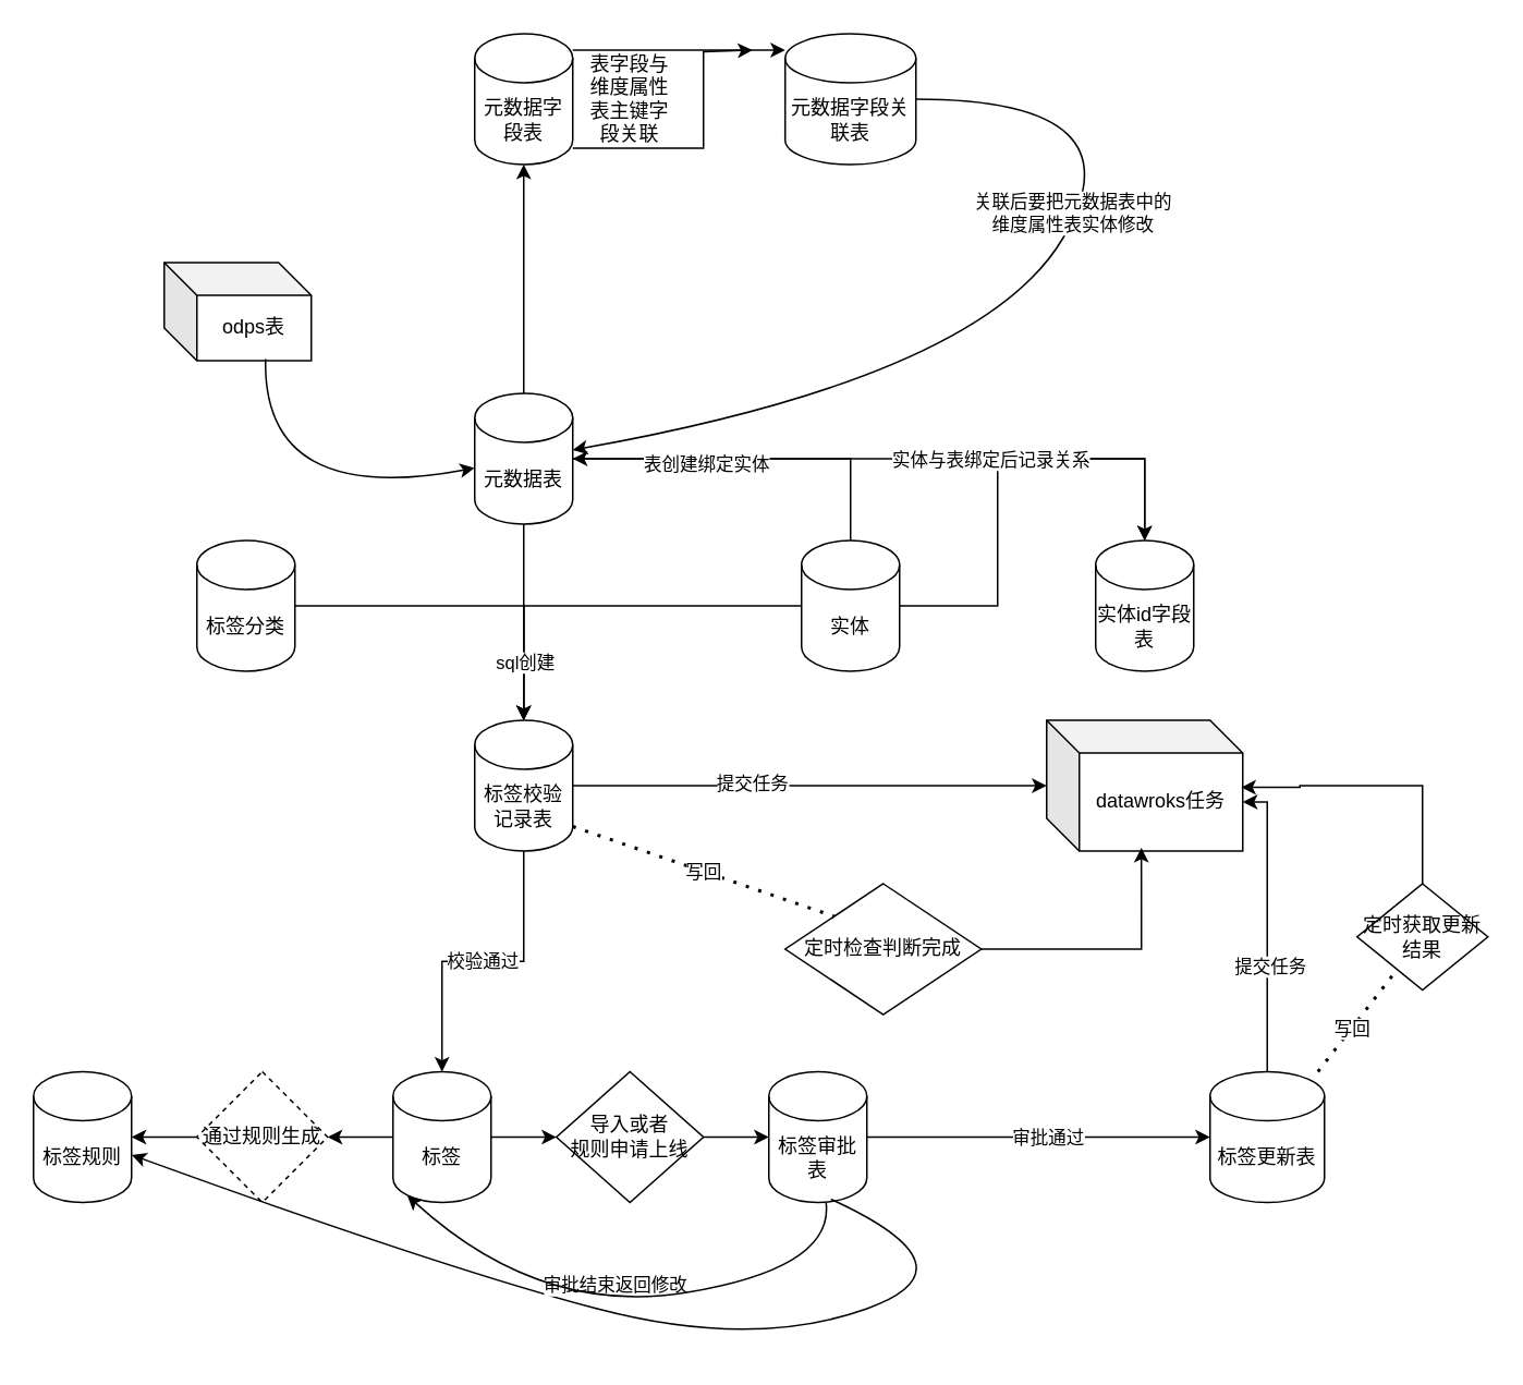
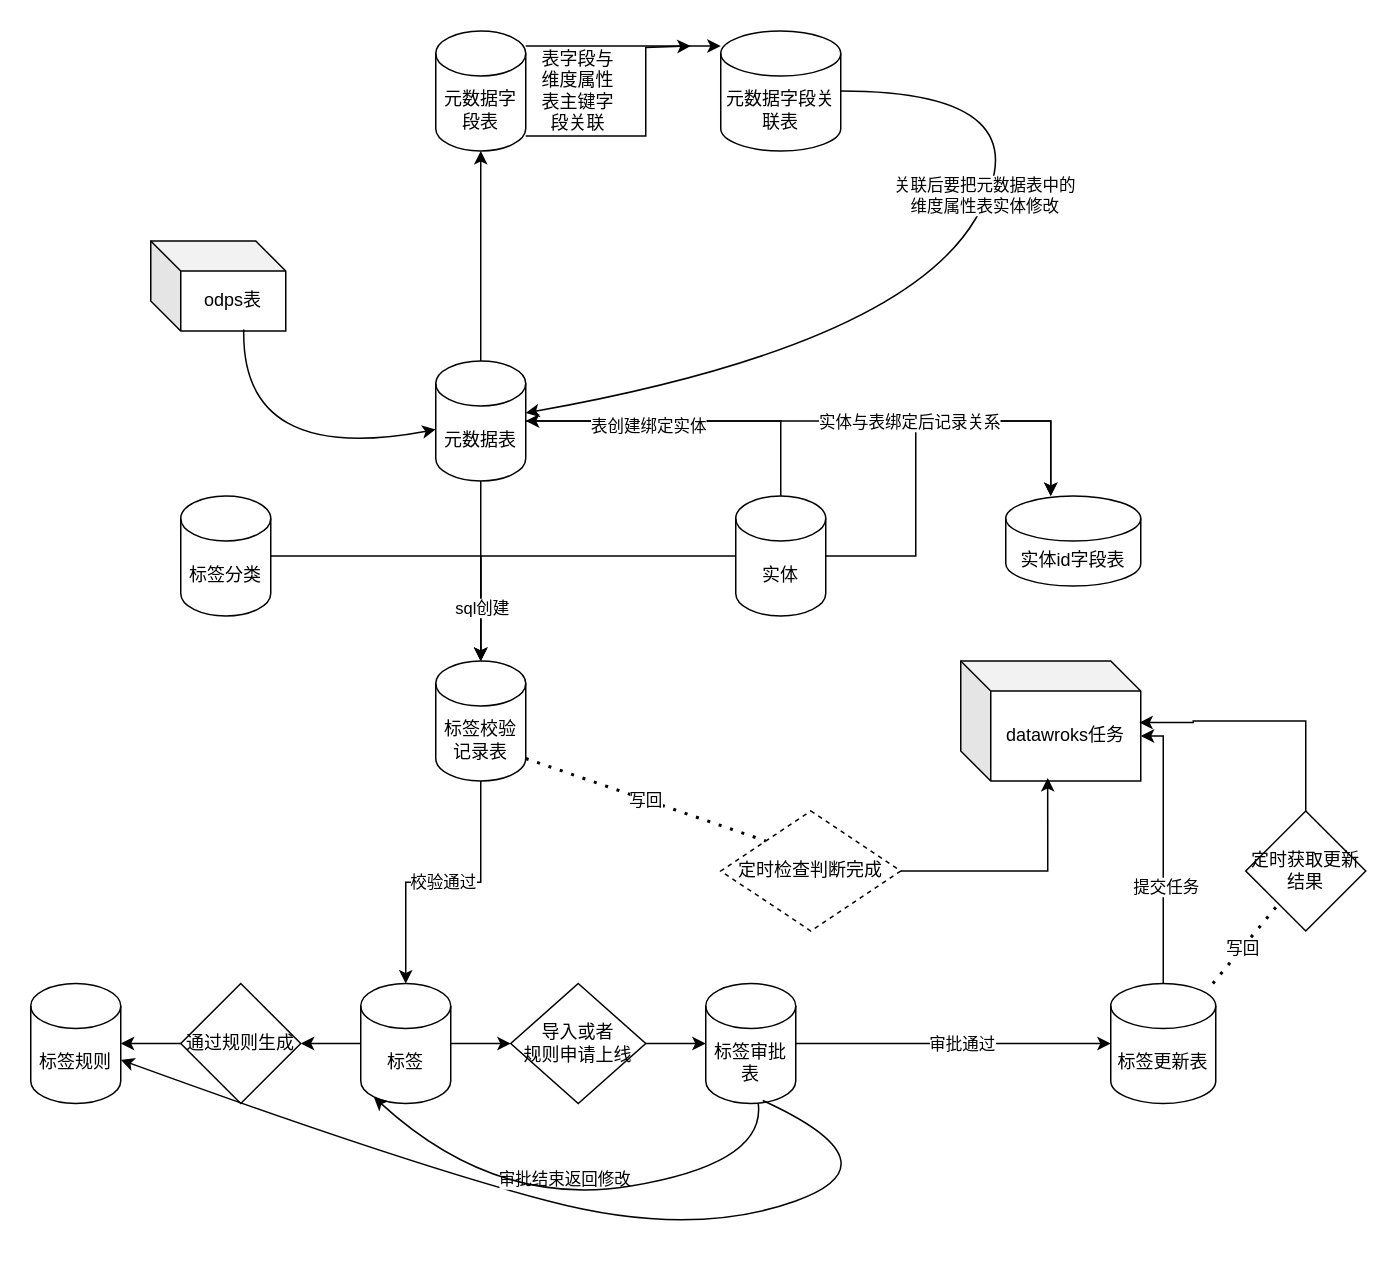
  <mxCell id="0" />
  <mxCell id="1" parent="0" />
  <mxCell id="2" value="odps表" style="shape=cube;whiteSpace=wrap;html=1;boundedLbl=1;backgroundOutline=1;darkOpacity=0.05;darkOpacity2=0.1;" parent="1" vertex="1"><mxGeometry x="100" y="160" width="90" height="60" as="geometry" /></mxCell>
  <mxCell id="3" style="edgeStyle=orthogonalEdgeStyle;rounded=0;orthogonalLoop=1;jettySize=auto;html=1;" parent="1" source="6" target="12" edge="1"><mxGeometry relative="1" as="geometry"><Array as="points"><mxPoint x="520" y="280" /></Array></mxGeometry></mxCell>
  <mxCell id="4" style="edgeStyle=orthogonalEdgeStyle;rounded=0;orthogonalLoop=1;jettySize=auto;html=1;" parent="1" source="6" target="36" edge="1"><mxGeometry relative="1" as="geometry" /></mxCell>
  <mxCell id="5" style="edgeStyle=orthogonalEdgeStyle;rounded=0;orthogonalLoop=1;jettySize=auto;html=1;" parent="1" source="6" target="49" edge="1"><mxGeometry relative="1" as="geometry"><Array as="points"><mxPoint x="610" y="370" /><mxPoint x="610" y="280" /><mxPoint x="700" y="280" /></Array></mxGeometry></mxCell>
  <mxCell id="6" value="实体" style="shape=cylinder3;whiteSpace=wrap;html=1;boundedLbl=1;backgroundOutline=1;size=15;" parent="1" vertex="1"><mxGeometry x="490" y="330" width="60" height="80" as="geometry" /></mxCell>
  <mxCell id="7" style="edgeStyle=orthogonalEdgeStyle;rounded=0;orthogonalLoop=1;jettySize=auto;html=1;" parent="1" source="12" target="36" edge="1"><mxGeometry relative="1" as="geometry" /></mxCell>
  <mxCell id="8" style="edgeStyle=orthogonalEdgeStyle;rounded=0;orthogonalLoop=1;jettySize=auto;html=1;" parent="1" source="12" target="49" edge="1"><mxGeometry relative="1" as="geometry"><Array as="points"><mxPoint x="700" y="280" /></Array></mxGeometry></mxCell>
  <mxCell id="9" value="实体与表绑定后记录关系" style="edgeLabel;html=1;align=center;verticalAlign=middle;resizable=0;points=[];" parent="8" vertex="1" connectable="0"><mxGeometry x="0.275" relative="1" as="geometry"><mxPoint as="offset" /></mxGeometry></mxCell>
  <mxCell id="10" value="表创建绑定实体" style="edgeLabel;html=1;align=center;verticalAlign=middle;resizable=0;points=[];" parent="8" vertex="1" connectable="0"><mxGeometry x="-0.595" y="-3" relative="1" as="geometry"><mxPoint as="offset" /></mxGeometry></mxCell>
  <mxCell id="11" style="edgeStyle=orthogonalEdgeStyle;rounded=0;orthogonalLoop=1;jettySize=auto;html=1;" edge="1" parent="1" source="12" target="52"><mxGeometry relative="1" as="geometry" /></mxCell>
  <mxCell id="12" value="元数据表" style="shape=cylinder3;whiteSpace=wrap;html=1;boundedLbl=1;backgroundOutline=1;size=15;" parent="1" vertex="1"><mxGeometry x="290" y="240" width="60" height="80" as="geometry" /></mxCell>
  <mxCell id="13" value="" style="curved=1;endArrow=classic;html=1;rounded=0;exitX=0.689;exitY=0.983;exitDx=0;exitDy=0;exitPerimeter=0;" parent="1" source="2" target="12" edge="1"><mxGeometry width="50" height="50" relative="1" as="geometry"><mxPoint x="210" y="270" as="sourcePoint" /><mxPoint x="260" y="220" as="targetPoint" /><Array as="points"><mxPoint x="160" y="310" /></Array></mxGeometry></mxCell>
  <mxCell id="14" value="元数据字段关联表" style="shape=cylinder3;whiteSpace=wrap;html=1;boundedLbl=1;backgroundOutline=1;size=15;" parent="1" vertex="1"><mxGeometry x="480" y="20" width="80" height="80" as="geometry" /></mxCell>
  <mxCell id="15" value="" style="curved=1;endArrow=classic;html=1;rounded=0;" parent="1" source="14" target="12" edge="1"><mxGeometry width="50" height="50" relative="1" as="geometry"><mxPoint x="540" y="150" as="sourcePoint" /><mxPoint x="320" y="175.806" as="targetPoint" /><Array as="points"><mxPoint x="700" y="60" /><mxPoint x="600" y="230" /></Array></mxGeometry></mxCell>
  <mxCell id="16" value="关联后要把元数据表中的&lt;div&gt;维度属性表实体修改&lt;/div&gt;" style="edgeLabel;html=1;align=center;verticalAlign=middle;resizable=0;points=[];" parent="15" vertex="1" connectable="0"><mxGeometry x="-0.25" y="-3" relative="1" as="geometry"><mxPoint as="offset" /></mxGeometry></mxCell>
  <mxCell id="17" value="" style="edgeStyle=orthogonalEdgeStyle;rounded=0;orthogonalLoop=1;jettySize=auto;html=1;" parent="1" source="19" target="22" edge="1"><mxGeometry relative="1" as="geometry" /></mxCell>
  <mxCell id="18" value="" style="edgeStyle=orthogonalEdgeStyle;rounded=0;orthogonalLoop=1;jettySize=auto;html=1;" parent="1" source="19" target="25" edge="1"><mxGeometry relative="1" as="geometry" /></mxCell>
  <mxCell id="19" value="标签" style="shape=cylinder3;whiteSpace=wrap;html=1;boundedLbl=1;backgroundOutline=1;size=15;" parent="1" vertex="1"><mxGeometry x="240" y="655" width="60" height="80" as="geometry" /></mxCell>
  <mxCell id="20" value="标签规则" style="shape=cylinder3;whiteSpace=wrap;html=1;boundedLbl=1;backgroundOutline=1;size=15;" parent="1" vertex="1"><mxGeometry x="20" y="655" width="60" height="80" as="geometry" /></mxCell>
  <mxCell id="21" value="" style="edgeStyle=orthogonalEdgeStyle;rounded=0;orthogonalLoop=1;jettySize=auto;html=1;" parent="1" source="22" target="20" edge="1"><mxGeometry relative="1" as="geometry" /></mxCell>
- <mxCell id="22" value="通过规则生成" style="rhombus;whiteSpace=wrap;html=1;dashed=1;" parent="1" vertex="1"><mxGeometry x="120" y="655" width="80" height="80" as="geometry" /></mxCell>
+ <mxCell id="22" value="通过规则生成" style="rhombus;whiteSpace=wrap;html=1;" parent="1" vertex="1"><mxGeometry x="120" y="655" width="80" height="80" as="geometry" /></mxCell>
  <mxCell id="23" value="标签审批表" style="shape=cylinder3;whiteSpace=wrap;html=1;boundedLbl=1;backgroundOutline=1;size=15;" parent="1" vertex="1"><mxGeometry x="470" y="655" width="60" height="80" as="geometry" /></mxCell>
  <mxCell id="24" value="" style="edgeStyle=orthogonalEdgeStyle;rounded=0;orthogonalLoop=1;jettySize=auto;html=1;" parent="1" source="25" target="23" edge="1"><mxGeometry relative="1" as="geometry" /></mxCell>
  <mxCell id="25" value="导入或者&lt;div&gt;规则申请上线&lt;/div&gt;" style="rhombus;whiteSpace=wrap;html=1;" parent="1" vertex="1"><mxGeometry x="340" y="655" width="90" height="80" as="geometry" /></mxCell>
  <mxCell id="26" value="" style="curved=1;endArrow=classic;html=1;rounded=0;exitX=0.633;exitY=0.975;exitDx=0;exitDy=0;exitPerimeter=0;" parent="1" source="23" target="20" edge="1"><mxGeometry width="50" height="50" relative="1" as="geometry"><mxPoint x="550" y="775" as="sourcePoint" /><mxPoint x="600" y="725" as="targetPoint" /><Array as="points"><mxPoint x="600" y="775" /><mxPoint x="460" y="825" /><mxPoint x="270" y="775" /></Array></mxGeometry></mxCell>
  <mxCell id="27" value="审批结束返回修改" style="edgeLabel;html=1;align=center;verticalAlign=middle;resizable=0;points=[];" parent="26" vertex="1" connectable="0"><mxGeometry x="0.056" y="-17" relative="1" as="geometry"><mxPoint as="offset" /></mxGeometry></mxCell>
  <mxCell id="28" value="" style="curved=1;endArrow=classic;html=1;rounded=0;entryX=0.145;entryY=1;entryDx=0;entryDy=-4.35;entryPerimeter=0;" parent="1" source="23" target="19" edge="1"><mxGeometry width="50" height="50" relative="1" as="geometry"><mxPoint x="480" y="715" as="sourcePoint" /><mxPoint x="510" y="725" as="targetPoint" /><Array as="points"><mxPoint x="510" y="775" /><mxPoint x="330" y="805" /></Array></mxGeometry></mxCell>
  <mxCell id="29" value="标签分类" style="shape=cylinder3;whiteSpace=wrap;html=1;boundedLbl=1;backgroundOutline=1;size=15;" parent="1" vertex="1"><mxGeometry x="120" y="330" width="60" height="80" as="geometry" /></mxCell>
  <mxCell id="30" value="标签更新表" style="shape=cylinder3;whiteSpace=wrap;html=1;boundedLbl=1;backgroundOutline=1;size=15;" parent="1" vertex="1"><mxGeometry x="740" y="655" width="70" height="80" as="geometry" /></mxCell>
  <mxCell id="31" style="edgeStyle=orthogonalEdgeStyle;rounded=0;orthogonalLoop=1;jettySize=auto;html=1;" parent="1" source="23" target="30" edge="1"><mxGeometry relative="1" as="geometry" /></mxCell>
  <mxCell id="32" value="审批通过" style="edgeLabel;html=1;align=center;verticalAlign=middle;resizable=0;points=[];" parent="31" vertex="1" connectable="0"><mxGeometry x="0.429" y="1" relative="1" as="geometry"><mxPoint x="-40" y="1" as="offset" /></mxGeometry></mxCell>
- <mxCell id="33" style="edgeStyle=orthogonalEdgeStyle;rounded=0;orthogonalLoop=1;jettySize=auto;html=1;" parent="1" source="36" target="39" edge="1"><mxGeometry relative="1" as="geometry" /></mxCell>
- <mxCell id="34" value="提交任务" style="edgeLabel;html=1;align=center;verticalAlign=middle;resizable=0;points=[];" parent="33" vertex="1" connectable="0"><mxGeometry x="-0.248" y="2" relative="1" as="geometry"><mxPoint as="offset" /></mxGeometry></mxCell>
  <mxCell id="35" value="校验通过" style="edgeStyle=orthogonalEdgeStyle;rounded=0;orthogonalLoop=1;jettySize=auto;html=1;" parent="1" source="36" target="19" edge="1"><mxGeometry relative="1" as="geometry" /></mxCell>
  <mxCell id="36" value="标签校验记录表" style="shape=cylinder3;whiteSpace=wrap;html=1;boundedLbl=1;backgroundOutline=1;size=15;" parent="1" vertex="1"><mxGeometry x="290" y="440" width="60" height="80" as="geometry" /></mxCell>
  <mxCell id="37" style="edgeStyle=orthogonalEdgeStyle;rounded=0;orthogonalLoop=1;jettySize=auto;html=1;entryX=0.5;entryY=0;entryDx=0;entryDy=0;entryPerimeter=0;" parent="1" source="29" target="36" edge="1"><mxGeometry relative="1" as="geometry" /></mxCell>
  <mxCell id="38" value="sql创建" style="edgeLabel;html=1;align=center;verticalAlign=middle;resizable=0;points=[];" parent="37" vertex="1" connectable="0"><mxGeometry x="0.657" relative="1" as="geometry"><mxPoint as="offset" /></mxGeometry></mxCell>
  <mxCell id="39" value="datawroks任务" style="shape=cube;whiteSpace=wrap;html=1;boundedLbl=1;backgroundOutline=1;darkOpacity=0.05;darkOpacity2=0.1;" parent="1" vertex="1"><mxGeometry x="640" y="440" width="120" height="80" as="geometry" /></mxCell>
- <mxCell id="40" value="定时检查判断完成" style="rhombus;whiteSpace=wrap;html=1;" parent="1" vertex="1"><mxGeometry x="480" y="540" width="120" height="80" as="geometry" /></mxCell>
+ <mxCell id="40" value="定时检查判断完成" style="rhombus;whiteSpace=wrap;html=1;dashed=1;" parent="1" vertex="1"><mxGeometry x="480" y="540" width="120" height="80" as="geometry" /></mxCell>
  <mxCell id="41" value="写回" style="endArrow=none;dashed=1;html=1;dashPattern=1 3;strokeWidth=2;rounded=0;entryX=0;entryY=0;entryDx=0;entryDy=0;exitX=1;exitY=1;exitDx=0;exitDy=-15;exitPerimeter=0;" parent="1" source="36" target="40" edge="1"><mxGeometry width="50" height="50" relative="1" as="geometry"><mxPoint x="530" y="580" as="sourcePoint" /><mxPoint x="580" y="530" as="targetPoint" /></mxGeometry></mxCell>
  <mxCell id="42" style="edgeStyle=orthogonalEdgeStyle;rounded=0;orthogonalLoop=1;jettySize=auto;html=1;entryX=0.483;entryY=0.975;entryDx=0;entryDy=0;entryPerimeter=0;" parent="1" source="40" target="39" edge="1"><mxGeometry relative="1" as="geometry" /></mxCell>
  <mxCell id="43" style="edgeStyle=orthogonalEdgeStyle;rounded=0;orthogonalLoop=1;jettySize=auto;html=1;" parent="1" source="30" target="39" edge="1"><mxGeometry relative="1" as="geometry"><Array as="points"><mxPoint x="775" y="490" /></Array></mxGeometry></mxCell>
  <mxCell id="44" value="提交任务" style="edgeLabel;html=1;align=center;verticalAlign=middle;resizable=0;points=[];" parent="43" vertex="1" connectable="0"><mxGeometry x="-0.278" y="-1" relative="1" as="geometry"><mxPoint as="offset" /></mxGeometry></mxCell>
- <mxCell id="45" value="定时获取更新结果" style="rhombus;whiteSpace=wrap;html=1;" parent="1" vertex="1"><mxGeometry x="830" y="540" width="80" height="65" as="geometry" /></mxCell>
+ <mxCell id="45" value="定时获取更新结果" style="rhombus;whiteSpace=wrap;html=1;" parent="1" vertex="1"><mxGeometry x="830" y="540" width="80" height="80" as="geometry" /></mxCell>
  <mxCell id="46" style="edgeStyle=orthogonalEdgeStyle;rounded=0;orthogonalLoop=1;jettySize=auto;html=1;entryX=0.992;entryY=0.513;entryDx=0;entryDy=0;entryPerimeter=0;" parent="1" source="45" target="39" edge="1"><mxGeometry relative="1" as="geometry"><Array as="points"><mxPoint x="870" y="480" /><mxPoint x="795" y="480" /><mxPoint x="795" y="481" /></Array></mxGeometry></mxCell>
  <mxCell id="47" value="" style="endArrow=none;dashed=1;html=1;dashPattern=1 3;strokeWidth=2;rounded=0;" parent="1" source="30" target="45" edge="1"><mxGeometry width="50" height="50" relative="1" as="geometry"><mxPoint x="850" y="670" as="sourcePoint" /><mxPoint x="900" y="620" as="targetPoint" /></mxGeometry></mxCell>
  <mxCell id="48" value="写回" style="edgeLabel;html=1;align=center;verticalAlign=middle;resizable=0;points=[];" parent="47" vertex="1" connectable="0"><mxGeometry x="-0.134" relative="1" as="geometry"><mxPoint as="offset" /></mxGeometry></mxCell>
- <mxCell id="49" value="实体id字段表" style="shape=cylinder3;whiteSpace=wrap;html=1;boundedLbl=1;backgroundOutline=1;size=15;" parent="1" vertex="1"><mxGeometry x="670" y="330" width="60" height="80" as="geometry" /></mxCell>
+ <mxCell id="49" value="实体id字段表" style="shape=cylinder3;whiteSpace=wrap;html=1;boundedLbl=1;backgroundOutline=1;size=15;" parent="1" vertex="1"><mxGeometry x="670" y="330" width="90" height="60" as="geometry" /></mxCell>
  <mxCell id="50" style="edgeStyle=orthogonalEdgeStyle;rounded=0;orthogonalLoop=1;jettySize=auto;html=1;" edge="1" parent="1" source="52" target="14"><mxGeometry relative="1" as="geometry"><Array as="points"><mxPoint x="420" y="30" /><mxPoint x="420" y="30" /></Array></mxGeometry></mxCell>
  <mxCell id="51" style="edgeStyle=orthogonalEdgeStyle;rounded=0;orthogonalLoop=1;jettySize=auto;html=1;" edge="1" parent="1" source="52"><mxGeometry relative="1" as="geometry"><mxPoint x="460" y="30" as="targetPoint" /><Array as="points"><mxPoint x="430" y="90" /><mxPoint x="430" y="31" /></Array></mxGeometry></mxCell>
  <mxCell id="52" value="元数据字段表" style="shape=cylinder3;whiteSpace=wrap;html=1;boundedLbl=1;backgroundOutline=1;size=15;" vertex="1" parent="1"><mxGeometry x="290" y="20" width="60" height="80" as="geometry" /></mxCell>
  <mxCell id="53" value="表字段与维度属性表主键字段关联" style="text;html=1;align=center;verticalAlign=middle;whiteSpace=wrap;rounded=0;" vertex="1" parent="1"><mxGeometry x="355" y="45" width="60" height="30" as="geometry" /></mxCell>
